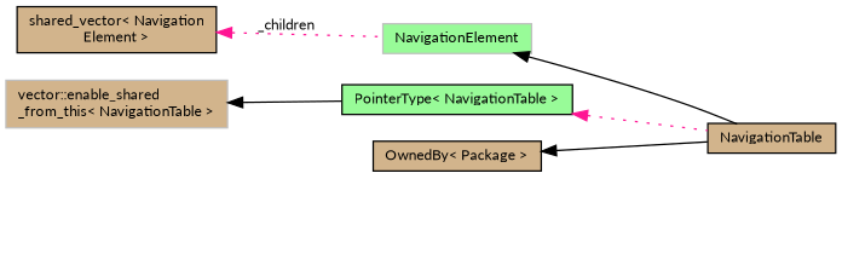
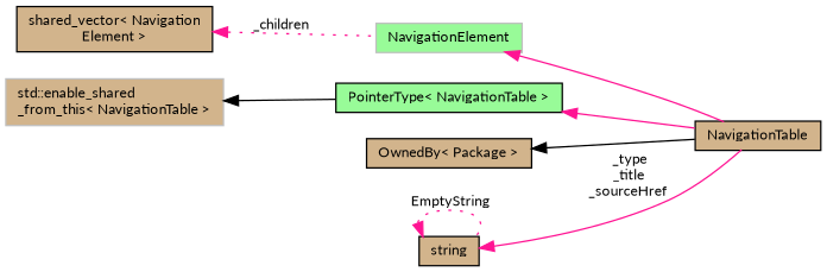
  digraph {
    fontname=Lato
    rankdir=LR
    node [color=black fillcolor=tan fontname=Lato fontsize=10 shape=record style=filled]
    edge [color=deeppink dir=back fontname=Lato fontsize=10 labelfontname=Helvetica labelfontsize=10 style=solid]
    n1 [fontcolor=black height=0.2 label=NavigationTable width=0.4]
    n2 [color=grey75 fillcolor=palegreen height=0.2 label=NavigationElement width=0.4]
    n3 [height=0.2 label="shared_vector\< Navigation\lElement \>" width=0.4]
    n4 [fillcolor=palegreen height=0.2 label="PointerType\< NavigationTable \>" width=0.4]
-   n5 [color=grey75 height=0.2 label="vector::enable_shared\l_from_this\< NavigationTable \>" width=0.4]
+   n5 [color=grey75 height=0.2 label="std::enable_shared\l_from_this\< NavigationTable \>" width=0.4]
    n6 [height=0.2 label="OwnedBy\< Package \>" width=0.4]
-   n2 -> n1 [color=black]
+   n7 [height=0.2 label=string width=0.4]
+   n2 -> n1
    n3 -> n2 [label=" _children" style=dotted]
-   n4 -> n1 [style=dotted]
+   n4 -> n1
    n5 -> n4 [color=black]
    n6 -> n1 [color=black]
+   n7 -> n1 [label=" _type\n_title\n_sourceHref"]
+   n7 -> n7 [label=" EmptyString" style=dotted]
  }
